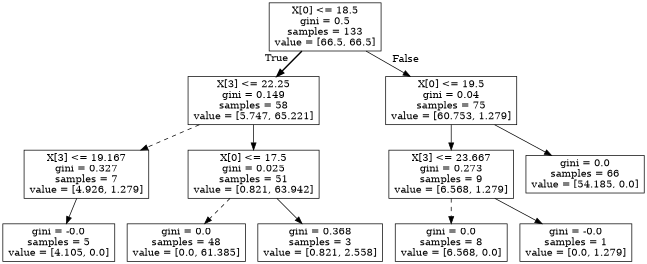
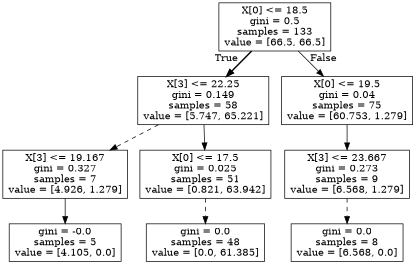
  digraph {
    node [shape=box]
    edge [style=solid]
    n1 [label="X[0] <= 18.5\ngini = 0.5\nsamples = 133\nvalue = [66.5, 66.5]"]
    n2 [label="X[3] <= 22.25\ngini = 0.149\nsamples = 58\nvalue = [5.747, 65.221]"]
    n3 [label="X[0] <= 19.5\ngini = 0.04\nsamples = 75\nvalue = [60.753, 1.279]"]
    n4 [label="X[3] <= 19.167\ngini = 0.327\nsamples = 7\nvalue = [4.926, 1.279]"]
    n5 [label="X[0] <= 17.5\ngini = 0.025\nsamples = 51\nvalue = [0.821, 63.942]"]
    n6 [label="X[3] <= 23.667\ngini = 0.273\nsamples = 9\nvalue = [6.568, 1.279]"]
-   n7 [label="gini = 0.0\nsamples = 66\nvalue = [54.185, 0.0]"]
    n8 [label="gini = -0.0\nsamples = 5\nvalue = [4.105, 0.0]"]
    n9 [label="gini = 0.0\nsamples = 48\nvalue = [0.0, 61.385]"]
-   n10 [label="gini = 0.368\nsamples = 3\nvalue = [0.821, 2.558]"]
    n11 [label="gini = 0.0\nsamples = 8\nvalue = [6.568, 0.0]"]
-   n12 [label="gini = -0.0\nsamples = 1\nvalue = [0.0, 1.279]"]
    n1 -> n2 [headlabel=True labelangle=45 labeldistance=2.5 style=bold]
    n1 -> n3 [headlabel=False labelangle=-45 labeldistance=2.5]
    n2 -> n4 [style=dashed]
    n2 -> n5
    n3 -> n6
-   n3 -> n7
    n4 -> n8
    n5 -> n9 [style=dashed]
-   n5 -> n10
    n6 -> n11 [style=dashed]
-   n6 -> n12
  }
